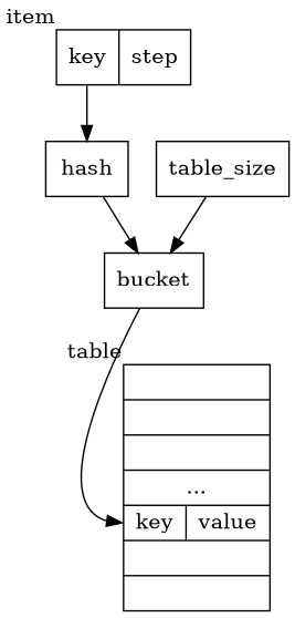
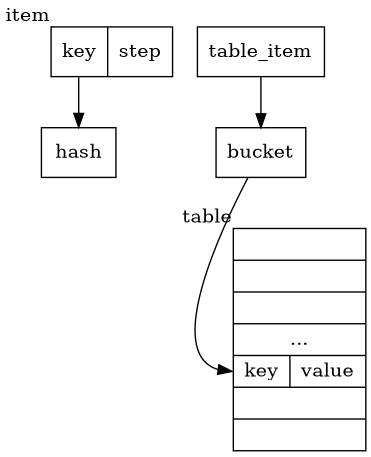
  digraph {
    node [shape=record]
    n1 [label="<k>key|<v>step" xlabel=item]
    hash
    bucket
    n4 [label="{<f0>|<f1>|<f2>|<f3>...|{<k>key|<v>value}|<f11>|<f12>}" xlabel=table]
-   table_size
+   table_size [label=table_item]
    n1 -> hash [tailport=k]
-   hash -> bucket
    bucket -> n4 [headport=k]
    table_size -> bucket
  }
